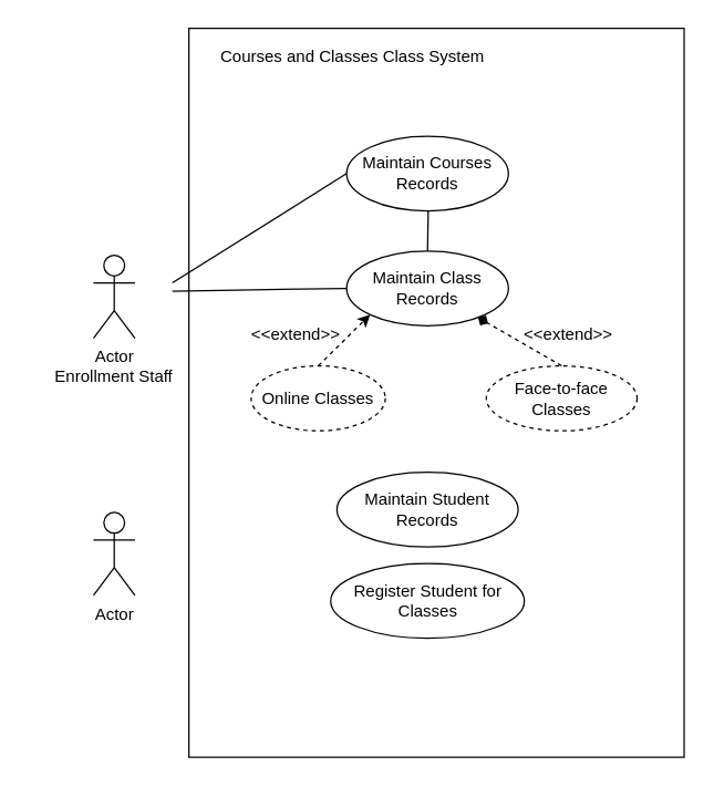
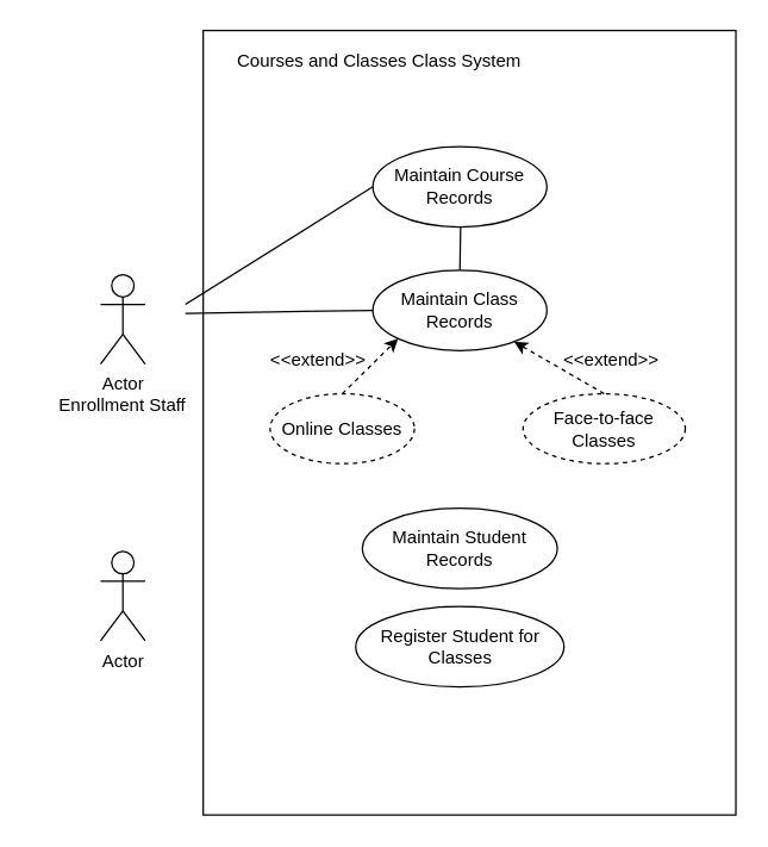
  <mxCell id="0" />
  <mxCell id="1" parent="0" />
  <mxCell id="2" value="" style="rounded=0;whiteSpace=wrap;html=1;fillColor=none;" vertex="1" parent="1"><mxGeometry x="136" y="20" width="358" height="527" as="geometry" /></mxCell>
  <mxCell id="3" value="Actor" style="shape=umlActor;verticalLabelPosition=bottom;verticalAlign=top;html=1;outlineConnect=0;fillColor=none;" vertex="1" parent="1"><mxGeometry x="67" y="184" width="30" height="60" as="geometry" /></mxCell>
- <mxCell id="4" value="Maintain Courses Records" style="ellipse;whiteSpace=wrap;html=1;fillColor=none;" vertex="1" parent="1"><mxGeometry x="250" y="98" width="117" height="54" as="geometry" /></mxCell>
+ <mxCell id="4" value="Maintain Course Records" style="ellipse;whiteSpace=wrap;html=1;fillColor=none;" vertex="1" parent="1"><mxGeometry x="250" y="98" width="117" height="54" as="geometry" /></mxCell>
  <mxCell id="5" value="Maintain Class Records" style="ellipse;whiteSpace=wrap;html=1;fillColor=none;" vertex="1" parent="1"><mxGeometry x="250" y="181" width="117" height="54" as="geometry" /></mxCell>
  <mxCell id="6" value="Face-to-face Classes" style="ellipse;whiteSpace=wrap;html=1;fillColor=none;dashed=1;" vertex="1" parent="1"><mxGeometry x="351" y="264" width="109" height="47" as="geometry" /></mxCell>
  <mxCell id="7" value="Online Classes" style="ellipse;whiteSpace=wrap;html=1;fillColor=none;dashed=1;" vertex="1" parent="1"><mxGeometry x="181" y="264" width="97" height="47" as="geometry" /></mxCell>
  <mxCell id="8" value="" style="endArrow=classic;html=1;exitX=0.5;exitY=0;exitDx=0;exitDy=0;dashed=1;" edge="1" parent="1" source="7"><mxGeometry width="50" height="50" relative="1" as="geometry"><mxPoint x="217" y="277" as="sourcePoint" /><mxPoint x="267" y="227" as="targetPoint" /></mxGeometry></mxCell>
  <mxCell id="9" value="&amp;lt;&amp;lt;extend&amp;gt;&amp;gt;" style="text;html=1;align=center;verticalAlign=middle;resizable=0;points=[];autosize=1;" vertex="1" parent="1"><mxGeometry x="176" y="233" width="74" height="18" as="geometry" /></mxCell>
- <mxCell id="10" value="" style="endArrow=diamond;html=1;exitX=0.5;exitY=0;exitDx=0;exitDy=0;dashed=1;" edge="1" parent="1" source="6" target="5"><mxGeometry width="50" height="50" relative="1" as="geometry"><mxPoint x="239.5" y="274" as="sourcePoint" /><mxPoint x="277" y="237" as="targetPoint" /></mxGeometry></mxCell>
+ <mxCell id="10" value="" style="endArrow=classic;html=1;exitX=0.5;exitY=0;exitDx=0;exitDy=0;dashed=1;" edge="1" parent="1" source="6" target="5"><mxGeometry width="50" height="50" relative="1" as="geometry"><mxPoint x="239.5" y="274" as="sourcePoint" /><mxPoint x="277" y="237" as="targetPoint" /></mxGeometry></mxCell>
  <mxCell id="11" value="&amp;lt;&amp;lt;extend&amp;gt;&amp;gt;" style="text;html=1;align=center;verticalAlign=middle;resizable=0;points=[];autosize=1;" vertex="1" parent="1"><mxGeometry x="373" y="233" width="74" height="18" as="geometry" /></mxCell>
  <mxCell id="12" value="Courses and Classes Class System" style="text;html=1;align=center;verticalAlign=middle;resizable=0;points=[];autosize=1;" vertex="1" parent="1"><mxGeometry x="146" y="32" width="215" height="18" as="geometry" /></mxCell>
  <mxCell id="13" value="" style="endArrow=none;html=1;entryX=0;entryY=0.5;entryDx=0;entryDy=0;" edge="1" parent="1" target="4"><mxGeometry width="50" height="50" relative="1" as="geometry"><mxPoint x="124" y="204" as="sourcePoint" /><mxPoint x="188" y="134" as="targetPoint" /></mxGeometry></mxCell>
  <mxCell id="14" value="" style="endArrow=none;html=1;exitX=0.5;exitY=0;exitDx=0;exitDy=0;" edge="1" parent="1" source="5"><mxGeometry width="50" height="50" relative="1" as="geometry"><mxPoint x="259" y="202" as="sourcePoint" /><mxPoint x="309" y="152" as="targetPoint" /></mxGeometry></mxCell>
  <mxCell id="15" value="" style="endArrow=none;html=1;entryX=0;entryY=0.5;entryDx=0;entryDy=0;" edge="1" parent="1" target="5"><mxGeometry width="50" height="50" relative="1" as="geometry"><mxPoint x="124" y="210" as="sourcePoint" /><mxPoint x="174" y="160" as="targetPoint" /></mxGeometry></mxCell>
  <mxCell id="16" value="Enrollment Staff" style="text;html=1;strokeColor=none;fillColor=none;align=center;verticalAlign=middle;whiteSpace=wrap;rounded=0;" vertex="1" parent="1"><mxGeometry x="20" y="264" width="124" height="16" as="geometry" /></mxCell>
  <mxCell id="17" value="Maintain Student Records" style="ellipse;whiteSpace=wrap;html=1;fillColor=none;" vertex="1" parent="1"><mxGeometry x="243" y="341" width="131" height="54" as="geometry" /></mxCell>
  <mxCell id="18" value="Register Student for Classes" style="ellipse;whiteSpace=wrap;html=1;fillColor=none;" vertex="1" parent="1"><mxGeometry x="238.5" y="407" width="140" height="54" as="geometry" /></mxCell>
  <mxCell id="19" value="Actor" style="shape=umlActor;verticalLabelPosition=bottom;verticalAlign=top;html=1;outlineConnect=0;fillColor=none;" vertex="1" parent="1"><mxGeometry x="67" y="370" width="30" height="60" as="geometry" /></mxCell>
